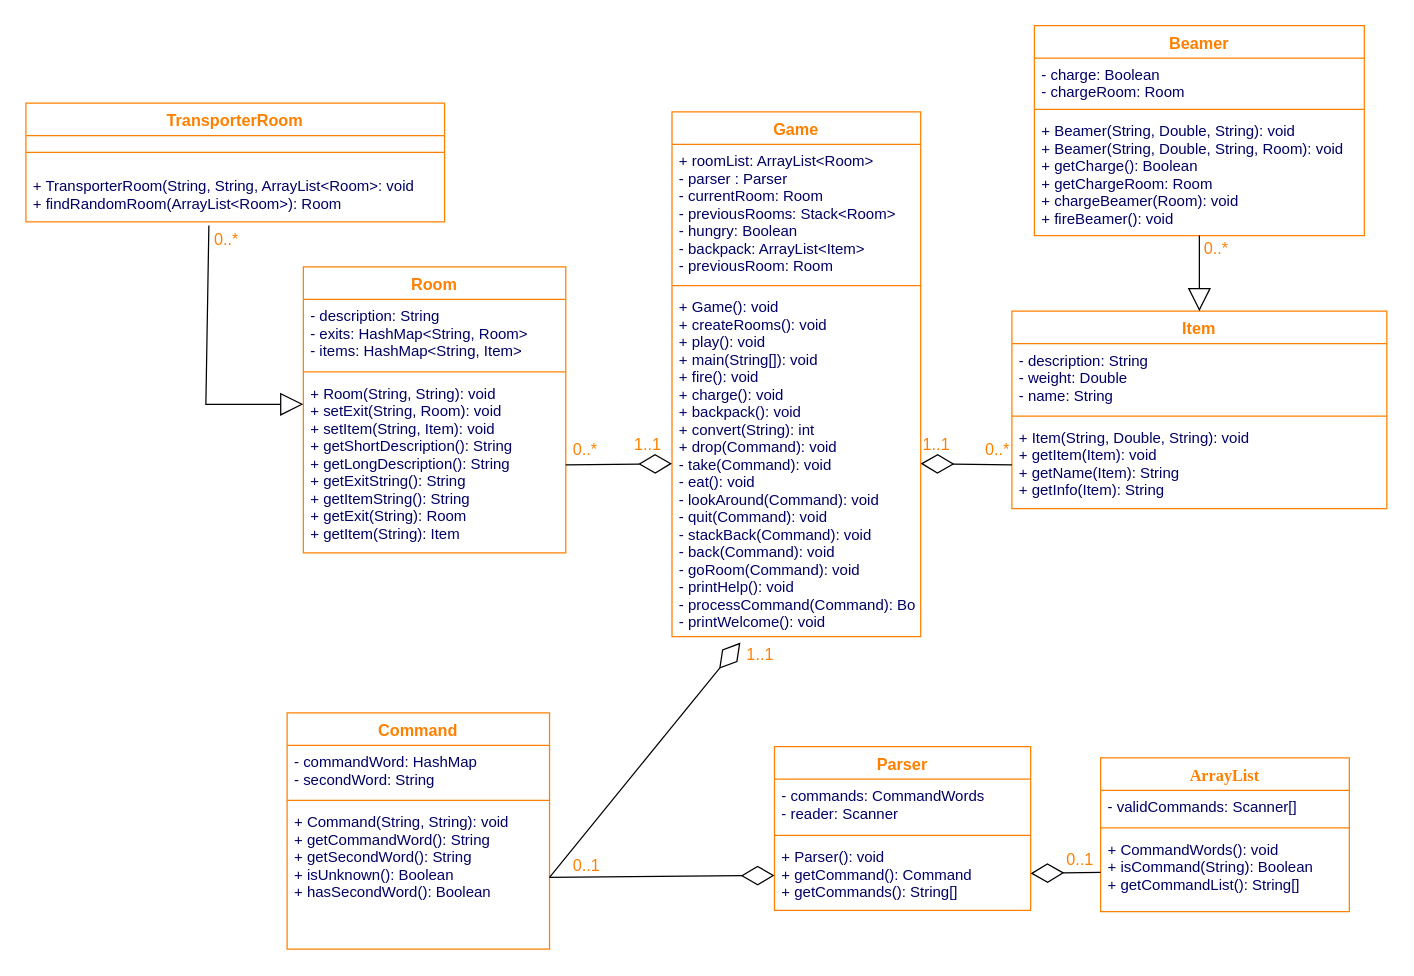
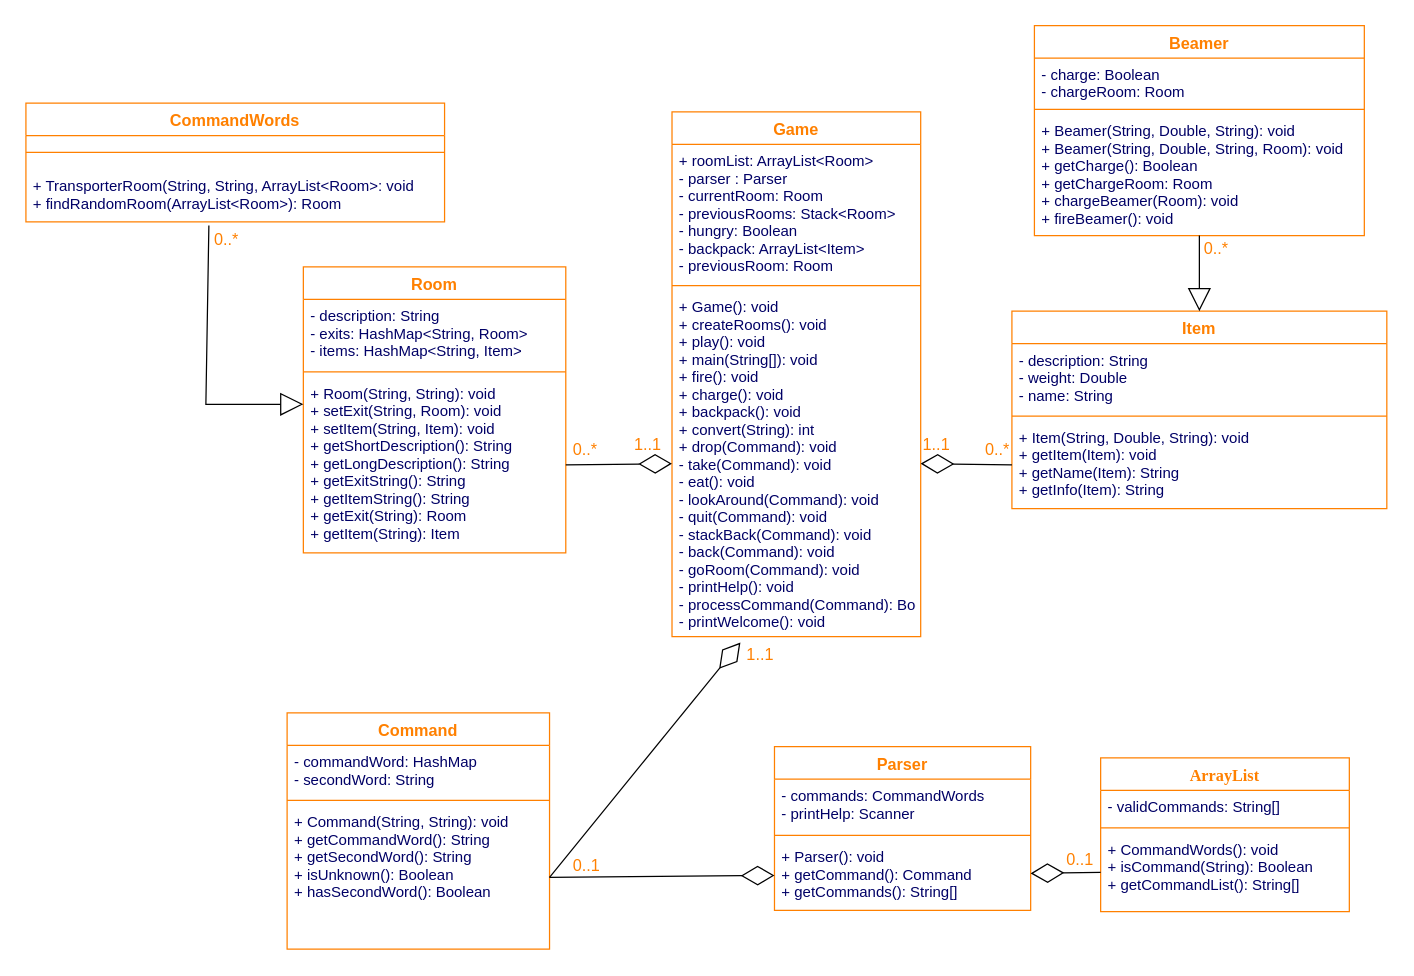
  <mxCell id="0" />
  <mxCell id="1" parent="0" />
  <mxCell id="2" value="Command" style="swimlane;fontStyle=1;align=center;verticalAlign=top;childLayout=stackLayout;horizontal=1;startSize=26;horizontalStack=0;resizeParent=1;resizeParentMax=0;resizeLast=0;collapsible=1;marginBottom=0;swimlaneFillColor=#ffffff;strokeColor=#FF8000;strokeWidth=1;fillColor=none;fontSize=13;fontColor=#FF8000;" parent="1" vertex="1"><mxGeometry x="229" y="570" width="210" height="189" as="geometry"><mxRectangle x="10" y="120" width="60" height="26" as="alternateBounds" /></mxGeometry></mxCell>
  <mxCell id="3" value="- commandWord: HashMap&#10;- secondWord: String&#10;" style="text;strokeColor=none;fillColor=none;align=left;verticalAlign=top;spacingLeft=4;spacingRight=4;overflow=hidden;rotatable=0;points=[[0,0.5],[1,0.5]];portConstraint=eastwest;fontColor=#000066;" parent="2" vertex="1"><mxGeometry y="26" width="210" height="40" as="geometry" /></mxCell>
  <mxCell id="4" value="" style="line;strokeWidth=1;fillColor=none;align=left;verticalAlign=middle;spacingTop=-1;spacingLeft=3;spacingRight=3;rotatable=0;labelPosition=right;points=[];portConstraint=eastwest;fontColor=#000066;strokeColor=#FF8000;" parent="2" vertex="1"><mxGeometry y="66" width="210" height="8" as="geometry" /></mxCell>
  <mxCell id="5" value="+ Command(String, String): void&#10;+ getCommandWord(): String&#10;+ getSecondWord(): String&#10;+ isUnknown(): Boolean&#10;+ hasSecondWord(): Boolean&#10;" style="text;strokeColor=none;fillColor=none;align=left;verticalAlign=top;spacingLeft=4;spacingRight=4;overflow=hidden;rotatable=0;points=[[0,0.5],[1,0.5]];portConstraint=eastwest;fontColor=#000066;" parent="2" vertex="1"><mxGeometry y="74" width="210" height="115" as="geometry" /></mxCell>
  <mxCell id="6" value="Item" style="swimlane;fontStyle=1;align=center;verticalAlign=top;childLayout=stackLayout;horizontal=1;startSize=26;horizontalStack=0;resizeParent=1;resizeParentMax=0;resizeLast=0;collapsible=1;marginBottom=0;swimlaneFillColor=#ffffff;strokeColor=#FF8000;strokeWidth=1;fillColor=none;fontSize=13;fontColor=#FF8000;" parent="1" vertex="1"><mxGeometry x="809" y="248.5" width="300" height="158" as="geometry"><mxRectangle x="10" y="120" width="60" height="26" as="alternateBounds" /></mxGeometry></mxCell>
  <mxCell id="7" value="- description: String&#10;- weight: Double&#10;- name: String&#10;" style="text;strokeColor=none;fillColor=none;align=left;verticalAlign=top;spacingLeft=4;spacingRight=4;overflow=hidden;rotatable=0;points=[[0,0.5],[1,0.5]];portConstraint=eastwest;fontColor=#000066;" parent="6" vertex="1"><mxGeometry y="26" width="300" height="54" as="geometry" /></mxCell>
  <mxCell id="8" value="" style="line;strokeWidth=1;fillColor=none;align=left;verticalAlign=middle;spacingTop=-1;spacingLeft=3;spacingRight=3;rotatable=0;labelPosition=right;points=[];portConstraint=eastwest;fontColor=#000066;strokeColor=#FF8000;" parent="6" vertex="1"><mxGeometry y="80" width="300" height="8" as="geometry" /></mxCell>
  <mxCell id="9" value="+ Item(String, Double, String): void&#10;+ getItem(Item): void&#10;+ getName(Item): String&#10;+ getInfo(Item): String&#10;" style="text;strokeColor=none;fillColor=none;align=left;verticalAlign=top;spacingLeft=4;spacingRight=4;overflow=hidden;rotatable=0;points=[[0,0.5],[1,0.5]];portConstraint=eastwest;fontColor=#000066;" parent="6" vertex="1"><mxGeometry y="88" width="300" height="70" as="geometry" /></mxCell>
- <mxCell id="10" value="TransporterRoom" style="swimlane;fontStyle=1;align=center;verticalAlign=top;childLayout=stackLayout;horizontal=1;startSize=26;horizontalStack=0;resizeParent=1;resizeParentMax=0;resizeLast=0;collapsible=1;marginBottom=0;swimlaneFillColor=#ffffff;strokeColor=#FF8000;strokeWidth=1;fillColor=none;fontSize=13;fontColor=#FF8000;" parent="1" vertex="1"><mxGeometry x="20" y="82" width="335" height="95" as="geometry" /></mxCell>
+ <mxCell id="10" value="CommandWords" style="swimlane;fontStyle=1;align=center;verticalAlign=top;childLayout=stackLayout;horizontal=1;startSize=26;horizontalStack=0;resizeParent=1;resizeParentMax=0;resizeLast=0;collapsible=1;marginBottom=0;swimlaneFillColor=#ffffff;strokeColor=#FF8000;strokeWidth=1;fillColor=none;fontSize=13;fontColor=#FF8000;" parent="1" vertex="1"><mxGeometry x="20" y="82" width="335" height="95" as="geometry" /></mxCell>
  <mxCell id="11" value="" style="line;strokeWidth=1;fillColor=none;align=left;verticalAlign=middle;spacingTop=-1;spacingLeft=3;spacingRight=3;rotatable=0;labelPosition=right;points=[];portConstraint=eastwest;fontColor=#000066;strokeColor=#FF8000;" parent="10" vertex="1"><mxGeometry y="26" width="335" height="27" as="geometry" /></mxCell>
  <mxCell id="12" value="+ TransporterRoom(String, String, ArrayList&lt;Room&gt;: void&#10;+ findRandomRoom(ArrayList&lt;Room&gt;): Room&#10;" style="text;strokeColor=none;fillColor=none;align=left;verticalAlign=top;spacingLeft=4;spacingRight=4;overflow=hidden;rotatable=0;points=[[0,0.5],[1,0.5]];portConstraint=eastwest;fontColor=#000066;" parent="10" vertex="1"><mxGeometry y="53" width="335" height="42" as="geometry" /></mxCell>
  <mxCell id="13" value="Beamer" style="swimlane;fontStyle=1;align=center;verticalAlign=top;childLayout=stackLayout;horizontal=1;startSize=26;horizontalStack=0;resizeParent=1;resizeParentMax=0;resizeLast=0;collapsible=1;marginBottom=0;swimlaneFillColor=#ffffff;strokeColor=#FF8000;strokeWidth=1;fillColor=none;fontSize=13;fontColor=#FF8000;" parent="1" vertex="1"><mxGeometry x="827" y="20" width="264" height="168" as="geometry" /></mxCell>
  <mxCell id="14" value="- charge: Boolean&#10;- chargeRoom: Room&#10;" style="text;strokeColor=none;fillColor=none;align=left;verticalAlign=top;spacingLeft=4;spacingRight=4;overflow=hidden;rotatable=0;points=[[0,0.5],[1,0.5]];portConstraint=eastwest;fontColor=#000066;" parent="13" vertex="1"><mxGeometry y="26" width="264" height="37" as="geometry" /></mxCell>
  <mxCell id="15" value="" style="line;strokeWidth=1;fillColor=none;align=left;verticalAlign=middle;spacingTop=-1;spacingLeft=3;spacingRight=3;rotatable=0;labelPosition=right;points=[];portConstraint=eastwest;fontColor=#000066;strokeColor=#FF8000;" parent="13" vertex="1"><mxGeometry y="63" width="264" height="8" as="geometry" /></mxCell>
  <mxCell id="16" value="+ Beamer(String, Double, String): void&#10;+ Beamer(String, Double, String, Room): void&#10;+ getCharge(): Boolean&#10;+ getChargeRoom: Room&#10;+ chargeBeamer(Room): void&#10;+ fireBeamer(): void&#10;" style="text;strokeColor=none;fillColor=none;align=left;verticalAlign=top;spacingLeft=4;spacingRight=4;overflow=hidden;rotatable=0;points=[[0,0.5],[1,0.5]];portConstraint=eastwest;fontColor=#000066;" parent="13" vertex="1"><mxGeometry y="71" width="264" height="97" as="geometry" /></mxCell>
  <mxCell id="17" value="ArrayList" style="swimlane;fontStyle=1;align=center;verticalAlign=top;childLayout=stackLayout;horizontal=1;startSize=26;horizontalStack=0;resizeParent=1;resizeParentMax=0;resizeLast=0;collapsible=1;marginBottom=0;swimlaneFillColor=#ffffff;strokeColor=#FF8000;fillColor=#ffffff;fontFamily=Tahoma;fontSize=13;fontColor=#FF8000;" parent="1" vertex="1"><mxGeometry x="880" y="606" width="199" height="123" as="geometry" /></mxCell>
- <mxCell id="18" value="- validCommands: Scanner[]" style="text;strokeColor=none;fillColor=none;align=left;verticalAlign=top;spacingLeft=4;spacingRight=4;overflow=hidden;rotatable=0;points=[[0,0.5],[1,0.5]];portConstraint=eastwest;fontColor=#000066;" parent="17" vertex="1"><mxGeometry y="26" width="199" height="26" as="geometry" /></mxCell>
+ <mxCell id="18" value="- validCommands: String[]" style="text;strokeColor=none;fillColor=none;align=left;verticalAlign=top;spacingLeft=4;spacingRight=4;overflow=hidden;rotatable=0;points=[[0,0.5],[1,0.5]];portConstraint=eastwest;fontColor=#000066;" parent="17" vertex="1"><mxGeometry y="26" width="199" height="26" as="geometry" /></mxCell>
  <mxCell id="19" value="" style="line;strokeWidth=1;fillColor=none;align=left;verticalAlign=middle;spacingTop=-1;spacingLeft=3;spacingRight=3;rotatable=0;labelPosition=right;points=[];portConstraint=eastwest;fontColor=#FF8000;strokeColor=#FF8000;" parent="17" vertex="1"><mxGeometry y="52" width="199" height="8" as="geometry" /></mxCell>
  <mxCell id="20" value="+ CommandWords(): void&#10;+ isCommand(String): Boolean&#10;+ getCommandList(): String[]&#10;" style="text;strokeColor=none;fillColor=none;align=left;verticalAlign=top;spacingLeft=4;spacingRight=4;overflow=hidden;rotatable=0;points=[[0,0.5],[1,0.5]];portConstraint=eastwest;fontColor=#000066;" parent="17" vertex="1"><mxGeometry y="60" width="199" height="63" as="geometry" /></mxCell>
  <mxCell id="21" value="Parser" style="swimlane;fontStyle=1;align=center;verticalAlign=top;childLayout=stackLayout;horizontal=1;startSize=26;horizontalStack=0;resizeParent=1;resizeParentMax=0;resizeLast=0;collapsible=1;marginBottom=0;swimlaneFillColor=#ffffff;strokeColor=#FF8000;strokeWidth=1;fillColor=none;fontSize=13;fontColor=#FF8000;" parent="1" vertex="1"><mxGeometry x="619" y="597" width="205" height="131" as="geometry" /></mxCell>
- <mxCell id="22" value="- commands: CommandWords&#10;- reader: Scanner&#10;" style="text;strokeColor=none;fillColor=none;align=left;verticalAlign=top;spacingLeft=4;spacingRight=4;overflow=hidden;rotatable=0;points=[[0,0.5],[1,0.5]];portConstraint=eastwest;fontColor=#000066;" parent="21" vertex="1"><mxGeometry y="26" width="205" height="41" as="geometry" /></mxCell>
+ <mxCell id="22" value="- commands: CommandWords&#10;- printHelp: Scanner&#10;" style="text;strokeColor=none;fillColor=none;align=left;verticalAlign=top;spacingLeft=4;spacingRight=4;overflow=hidden;rotatable=0;points=[[0,0.5],[1,0.5]];portConstraint=eastwest;fontColor=#000066;" parent="21" vertex="1"><mxGeometry y="26" width="205" height="41" as="geometry" /></mxCell>
  <mxCell id="23" value="" style="line;strokeWidth=1;fillColor=none;align=left;verticalAlign=middle;spacingTop=-1;spacingLeft=3;spacingRight=3;rotatable=0;labelPosition=right;points=[];portConstraint=eastwest;fontColor=#000066;strokeColor=#FF8000;" parent="21" vertex="1"><mxGeometry y="67" width="205" height="8" as="geometry" /></mxCell>
  <mxCell id="24" value="+ Parser(): void&#10;+ getCommand(): Command&#10;+ getCommands(): String[]&#10;" style="text;strokeColor=none;fillColor=none;align=left;verticalAlign=top;spacingLeft=4;spacingRight=4;overflow=hidden;rotatable=0;points=[[0,0.5],[1,0.5]];portConstraint=eastwest;fontColor=#000066;" parent="21" vertex="1"><mxGeometry y="75" width="205" height="56" as="geometry" /></mxCell>
  <mxCell id="25" value="Room" style="swimlane;fontStyle=1;align=center;verticalAlign=top;childLayout=stackLayout;horizontal=1;startSize=26;horizontalStack=0;resizeParent=1;resizeParentMax=0;resizeLast=0;collapsible=1;marginBottom=0;swimlaneFillColor=#ffffff;strokeColor=#FF8000;strokeWidth=1;fillColor=none;fontSize=13;fontColor=#FF8000;" vertex="1" parent="1"><mxGeometry x="242" y="213" width="210" height="229" as="geometry"><mxRectangle x="10" y="120" width="60" height="26" as="alternateBounds" /></mxGeometry></mxCell>
  <mxCell id="26" value="- description: String&#10;- exits: HashMap&lt;String, Room&gt;&#10;- items: HashMap&lt;String, Item&gt;&#10;" style="text;strokeColor=none;fillColor=none;align=left;verticalAlign=top;spacingLeft=4;spacingRight=4;overflow=hidden;rotatable=0;points=[[0,0.5],[1,0.5]];portConstraint=eastwest;fontColor=#000066;" vertex="1" parent="25"><mxGeometry y="26" width="210" height="54" as="geometry" /></mxCell>
  <mxCell id="27" value="" style="line;strokeWidth=1;fillColor=none;align=left;verticalAlign=middle;spacingTop=-1;spacingLeft=3;spacingRight=3;rotatable=0;labelPosition=right;points=[];portConstraint=eastwest;fontColor=#000066;strokeColor=#FF8000;" vertex="1" parent="25"><mxGeometry y="80" width="210" height="8" as="geometry" /></mxCell>
  <mxCell id="28" value="+ Room(String, String): void&#10;+ setExit(String, Room): void&#10;+ setItem(String, Item): void&#10;+ getShortDescription(): String&#10;+ getLongDescription(): String&#10;+ getExitString(): String&#10;+ getItemString(): String&#10;+ getExit(String): Room&#10;+ getItem(String): Item&#10;" style="text;strokeColor=none;fillColor=none;align=left;verticalAlign=top;spacingLeft=4;spacingRight=4;overflow=hidden;rotatable=0;points=[[0,0.5],[1,0.5]];portConstraint=eastwest;fontColor=#000066;" vertex="1" parent="25"><mxGeometry y="88" width="210" height="141" as="geometry" /></mxCell>
  <mxCell id="29" value="Game" style="swimlane;fontStyle=1;align=center;verticalAlign=top;childLayout=stackLayout;horizontal=1;startSize=26;horizontalStack=0;resizeParent=1;resizeParentMax=0;resizeLast=0;collapsible=1;marginBottom=0;swimlaneFillColor=#ffffff;strokeColor=#FF8000;strokeWidth=1;fillColor=none;fontSize=13;fontColor=#FF8000;" parent="1" vertex="1"><mxGeometry x="537" y="89" width="199" height="420" as="geometry" /></mxCell>
  <mxCell id="30" value="+ roomList: ArrayList&lt;Room&gt;&#10;- parser : Parser&#10;- currentRoom: Room&#10;- previousRooms: Stack&lt;Room&gt;&#10;- hungry: Boolean&#10;- backpack: ArrayList&lt;Item&gt;&#10;- previousRoom: Room" style="text;strokeColor=none;fillColor=none;align=left;verticalAlign=top;spacingLeft=4;spacingRight=4;overflow=hidden;rotatable=0;points=[[0,0.5],[1,0.5]];portConstraint=eastwest;fontColor=#000066;" parent="29" vertex="1"><mxGeometry y="26" width="199" height="109" as="geometry" /></mxCell>
  <mxCell id="31" value="" style="line;strokeWidth=1;fillColor=none;align=left;verticalAlign=middle;spacingTop=-1;spacingLeft=3;spacingRight=3;rotatable=0;labelPosition=right;points=[];portConstraint=eastwest;fontColor=#000066;strokeColor=#FF8000;" parent="29" vertex="1"><mxGeometry y="135" width="199" height="8" as="geometry" /></mxCell>
  <mxCell id="32" value="+ Game(): void&#10;+ createRooms(): void&#10;+ play(): void&#10;+ main(String[]): void&#10;+ fire(): void&#10;+ charge(): void&#10;+ backpack(): void&#10;+ convert(String): int&#10;+ drop(Command): void&#10;- take(Command): void&#10;- eat(): void&#10;- lookAround(Command): void&#10;- quit(Command): void&#10;- stackBack(Command): void&#10;- back(Command): void&#10;- goRoom(Command): void&#10;- printHelp(): void&#10;- processCommand(Command): Boolean&#10;- printWelcome(): void&#10;&#10;" style="text;strokeColor=none;fillColor=none;align=left;verticalAlign=top;spacingLeft=4;spacingRight=4;overflow=hidden;rotatable=0;points=[[0,0.5],[1,0.5]];portConstraint=eastwest;fontColor=#000066;" parent="29" vertex="1"><mxGeometry y="143" width="199" height="277" as="geometry" /></mxCell>
  <mxCell id="33" value="" style="endArrow=diamondThin;endFill=0;endSize=24;html=1;rounded=0;exitX=1;exitY=0.5;exitDx=0;exitDy=0;entryX=0;entryY=0.5;entryDx=0;entryDy=0;" edge="1" parent="1" source="28" target="32"><mxGeometry width="160" relative="1" as="geometry"><mxPoint x="445" y="243" as="sourcePoint" /><mxPoint x="605" y="243" as="targetPoint" /></mxGeometry></mxCell>
  <mxCell id="34" value="" style="endArrow=diamondThin;endFill=0;endSize=24;html=1;rounded=0;exitX=1;exitY=0.5;exitDx=0;exitDy=0;entryX=0;entryY=0.5;entryDx=0;entryDy=0;" edge="1" parent="1" source="5" target="24"><mxGeometry width="160" relative="1" as="geometry"><mxPoint x="485" y="676" as="sourcePoint" /><mxPoint x="645" y="676" as="targetPoint" /></mxGeometry></mxCell>
  <mxCell id="35" value="" style="endArrow=diamondThin;endFill=0;endSize=24;html=1;rounded=0;exitX=0;exitY=0.5;exitDx=0;exitDy=0;" edge="1" parent="1" source="20" target="24"><mxGeometry width="160" relative="1" as="geometry"><mxPoint x="445" y="702" as="sourcePoint" /><mxPoint x="605" y="702" as="targetPoint" /></mxGeometry></mxCell>
  <mxCell id="36" value="" style="endArrow=block;endSize=16;endFill=0;html=1;rounded=0;exitX=0.437;exitY=1.071;exitDx=0;exitDy=0;exitPerimeter=0;" edge="1" parent="1" source="12"><mxGeometry x="-1" y="-170" width="160" relative="1" as="geometry"><mxPoint x="82" y="323" as="sourcePoint" /><mxPoint x="242" y="323" as="targetPoint" /><Array as="points"><mxPoint x="164" y="323" /></Array><mxPoint x="-137" y="-69" as="offset" /></mxGeometry></mxCell>
  <mxCell id="37" value="" style="endArrow=diamondThin;endFill=0;endSize=24;html=1;rounded=0;exitX=0;exitY=0.5;exitDx=0;exitDy=0;entryX=1;entryY=0.5;entryDx=0;entryDy=0;" edge="1" parent="1" source="9" target="32"><mxGeometry width="160" relative="1" as="geometry"><mxPoint x="445" y="242" as="sourcePoint" /><mxPoint x="605" y="242" as="targetPoint" /></mxGeometry></mxCell>
  <mxCell id="38" value="" style="endArrow=block;endSize=16;endFill=0;html=1;rounded=0;entryX=0.5;entryY=0;entryDx=0;entryDy=0;" edge="1" parent="1" source="16" target="6"><mxGeometry x="-1" y="-170" width="160" relative="1" as="geometry"><mxPoint x="176.395" y="189.982" as="sourcePoint" /><mxPoint x="252" y="333" as="targetPoint" /><Array as="points" /><mxPoint x="-137" y="-69" as="offset" /></mxGeometry></mxCell>
  <mxCell id="39" value="" style="endArrow=diamondThin;endFill=0;endSize=24;html=1;rounded=0;entryX=0.275;entryY=1.017;entryDx=0;entryDy=0;entryPerimeter=0;exitX=1;exitY=0.5;exitDx=0;exitDy=0;" edge="1" parent="1" source="5" target="32"><mxGeometry width="160" relative="1" as="geometry"><mxPoint x="438" y="699" as="sourcePoint" /><mxPoint x="605" y="485" as="targetPoint" /><Array as="points" /></mxGeometry></mxCell>
  <mxCell id="40" value="1..1" style="text;html=1;resizable=0;points=[];autosize=1;align=left;verticalAlign=top;spacingTop=-4;fontSize=13;fontColor=#FF8000;" vertex="1" parent="1"><mxGeometry x="595" y="513" width="40" height="20" as="geometry" /></mxCell>
  <mxCell id="41" value="0..1" style="text;html=1;resizable=0;points=[];autosize=1;align=left;verticalAlign=top;spacingTop=-4;fontSize=13;fontColor=#FF8000;" vertex="1" parent="1"><mxGeometry x="456" y="682" width="40" height="22" as="geometry" /></mxCell>
  <mxCell id="42" value="0..1" style="text;html=1;resizable=0;points=[];autosize=1;align=left;verticalAlign=top;spacingTop=-4;fontSize=13;fontColor=#FF8000;" vertex="1" parent="1"><mxGeometry x="851" y="677" width="40" height="22" as="geometry" /></mxCell>
  <mxCell id="43" value="0..*" style="text;html=1;resizable=0;points=[];autosize=1;align=left;verticalAlign=top;spacingTop=-4;fontSize=13;fontColor=#FF8000;" vertex="1" parent="1"><mxGeometry x="786" y="349" width="38" height="22" as="geometry" /></mxCell>
  <mxCell id="44" value="1..1" style="text;html=1;resizable=0;points=[];autosize=1;align=left;verticalAlign=top;spacingTop=-4;fontSize=13;fontColor=#FF8000;" vertex="1" parent="1"><mxGeometry x="736" y="345" width="40" height="20" as="geometry" /></mxCell>
  <mxCell id="45" value="1..1" style="text;html=1;resizable=0;points=[];autosize=1;align=left;verticalAlign=top;spacingTop=-4;fontSize=13;fontColor=#FF8000;" vertex="1" parent="1"><mxGeometry x="505" y="345" width="40" height="20" as="geometry" /></mxCell>
  <mxCell id="46" value="0..*" style="text;html=1;resizable=0;points=[];autosize=1;align=left;verticalAlign=top;spacingTop=-4;fontSize=13;fontColor=#FF8000;" vertex="1" parent="1"><mxGeometry x="456" y="349" width="38" height="22" as="geometry" /></mxCell>
  <mxCell id="47" value="0..*" style="text;html=1;resizable=0;points=[];autosize=1;align=left;verticalAlign=top;spacingTop=-4;fontSize=13;fontColor=#FF8000;" vertex="1" parent="1"><mxGeometry x="168.5" y="181" width="38" height="22" as="geometry" /></mxCell>
  <mxCell id="48" value="0..*" style="text;html=1;resizable=0;points=[];autosize=1;align=left;verticalAlign=top;spacingTop=-4;fontSize=13;fontColor=#FF8000;" vertex="1" parent="1"><mxGeometry x="960.5" y="188" width="38" height="22" as="geometry" /></mxCell>
